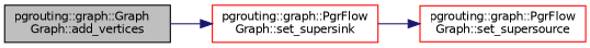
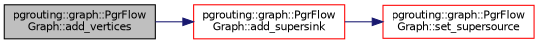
  digraph {
    rankdir=LR
    node [color=red fillcolor=white fontname=Helvetica fontsize=10 shape=record style=filled]
    edge [color=midnightblue fontname=Helvetica fontsize=10 labelfontname=Helvetica labelfontsize=10 style=solid]
-   n1 [color=black fillcolor=grey75 fontcolor=black height=0.2 label="pgrouting::graph::Graph\lGraph::add_vertices" width=0.4]
-   n2 [height=0.2 label="pgrouting::graph::PgrFlow\lGraph::set_supersink" width=0.4]
+   n1 [color=black fillcolor=grey75 fontcolor=black height=0.2 label="pgrouting::graph::PgrFlow\lGraph::add_vertices" width=0.4]
+   n2 [height=0.2 label="pgrouting::graph::PgrFlow\lGraph::add_supersink" width=0.4]
    n3 [height=0.2 label="pgrouting::graph::PgrFlow\lGraph::set_supersource" width=0.4]
    n1 -> n2
    n2 -> n3
  }
